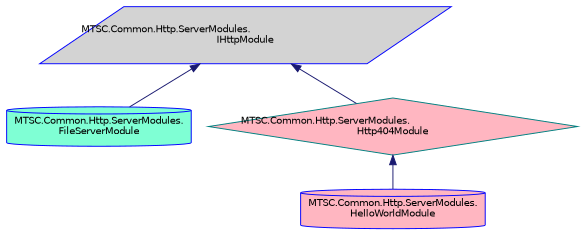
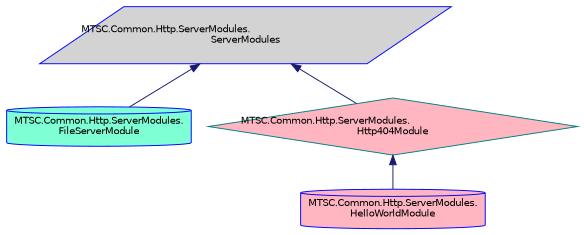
  digraph {
    rankdir=TB
    node [color=blue fillcolor=lightpink fontname=Helvetica fontsize=10 shape=cylinder style=filled]
    edge [color=midnightblue dir=back fontname=Helvetica fontsize=10 labelfontname=Helvetica labelfontsize=10 style=solid]
-   n1 [fillcolor=lightgrey height=0.2 label="MTSC.Common.Http.ServerModules.\lIHttpModule" shape=parallelogram width=0.4]
+   n1 [fillcolor=lightgrey height=0.2 label="MTSC.Common.Http.ServerModules.\lServerModules" shape=parallelogram width=0.4]
    n2 [fillcolor=aquamarine height=0.2 label="MTSC.Common.Http.ServerModules.\lFileServerModule" width=0.4]
    n3 [color=teal height=0.2 label="MTSC.Common.Http.ServerModules.\lHttp404Module" shape=diamond width=0.4]
    n4 [height=0.2 label="MTSC.Common.Http.ServerModules.\lHelloWorldModule" width=0.4]
    n1 -> n2
    n1 -> n3
    n3 -> n4
  }
